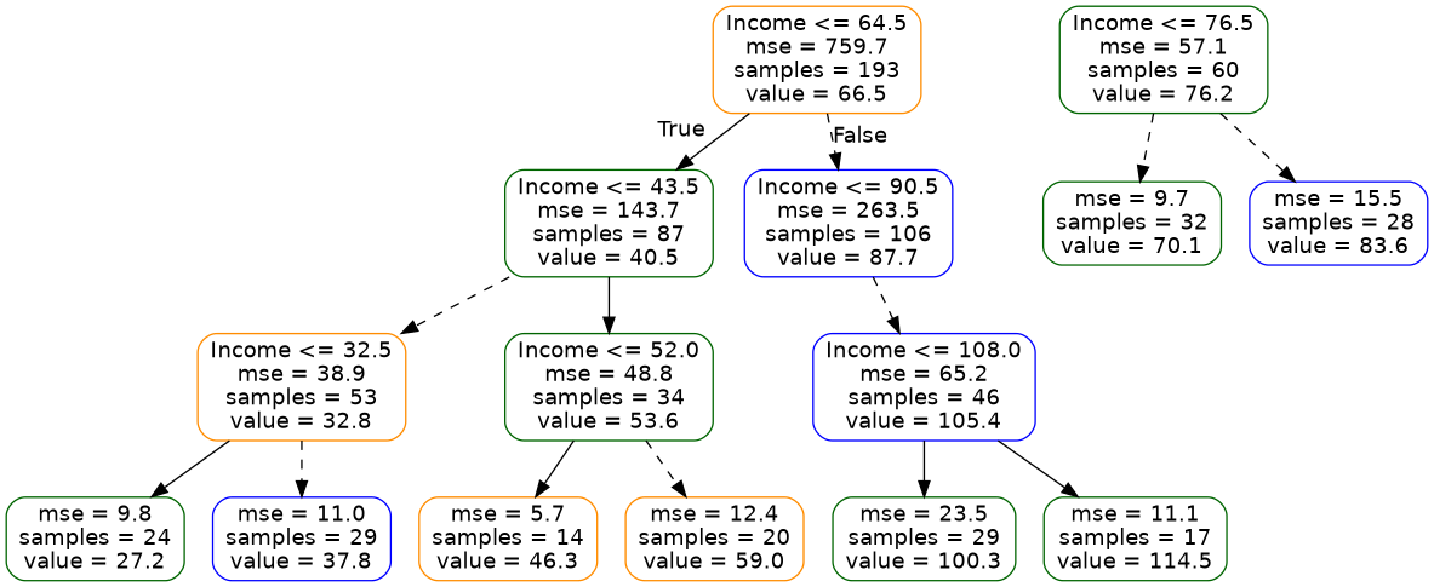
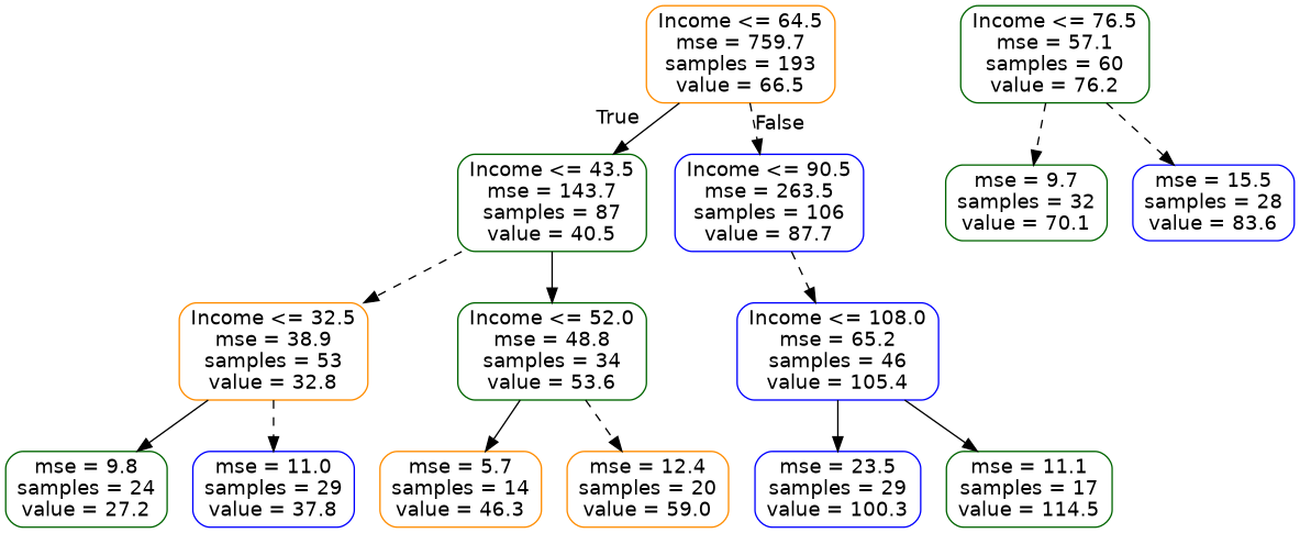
  digraph {
    node [color=darkgreen fontname=helvetica shape=box style=rounded]
    edge [fontname=helvetica style=dashed]
    n1 [color=darkorange label="Income <= 64.5\nmse = 759.7\nsamples = 193\nvalue = 66.5"]
    n2 [label="Income <= 43.5\nmse = 143.7\nsamples = 87\nvalue = 40.5"]
    n3 [color=blue label="Income <= 90.5\nmse = 263.5\nsamples = 106\nvalue = 87.7"]
    n4 [color=darkorange label="Income <= 32.5\nmse = 38.9\nsamples = 53\nvalue = 32.8"]
    n5 [label="Income <= 52.0\nmse = 48.8\nsamples = 34\nvalue = 53.6"]
    n6 [color=blue label="Income <= 108.0\nmse = 65.2\nsamples = 46\nvalue = 105.4"]
    n7 [label="mse = 9.8\nsamples = 24\nvalue = 27.2"]
    n8 [color=blue label="mse = 11.0\nsamples = 29\nvalue = 37.8"]
    n9 [color=darkorange label="mse = 5.7\nsamples = 14\nvalue = 46.3"]
    n10 [color=darkorange label="mse = 12.4\nsamples = 20\nvalue = 59.0"]
    n11 [label="Income <= 76.5\nmse = 57.1\nsamples = 60\nvalue = 76.2"]
    n12 [label="mse = 9.7\nsamples = 32\nvalue = 70.1"]
    n13 [color=blue label="mse = 15.5\nsamples = 28\nvalue = 83.6"]
-   n14 [label="mse = 23.5\nsamples = 29\nvalue = 100.3"]
+   n14 [color=blue label="mse = 23.5\nsamples = 29\nvalue = 100.3"]
    n15 [label="mse = 11.1\nsamples = 17\nvalue = 114.5"]
    n1 -> n2 [headlabel=True labelangle=45 labeldistance=2.5 style=solid]
    n1 -> n3 [headlabel=False labelangle=-45 labeldistance=2.5]
    n2 -> n4
    n2 -> n5 [style=solid]
    n3 -> n6
    n4 -> n7 [style=solid]
    n4 -> n8
    n5 -> n9 [style=solid]
    n5 -> n10
    n6 -> n14 [style=solid]
    n6 -> n15 [style=solid]
    n11 -> n12
    n11 -> n13
  }
